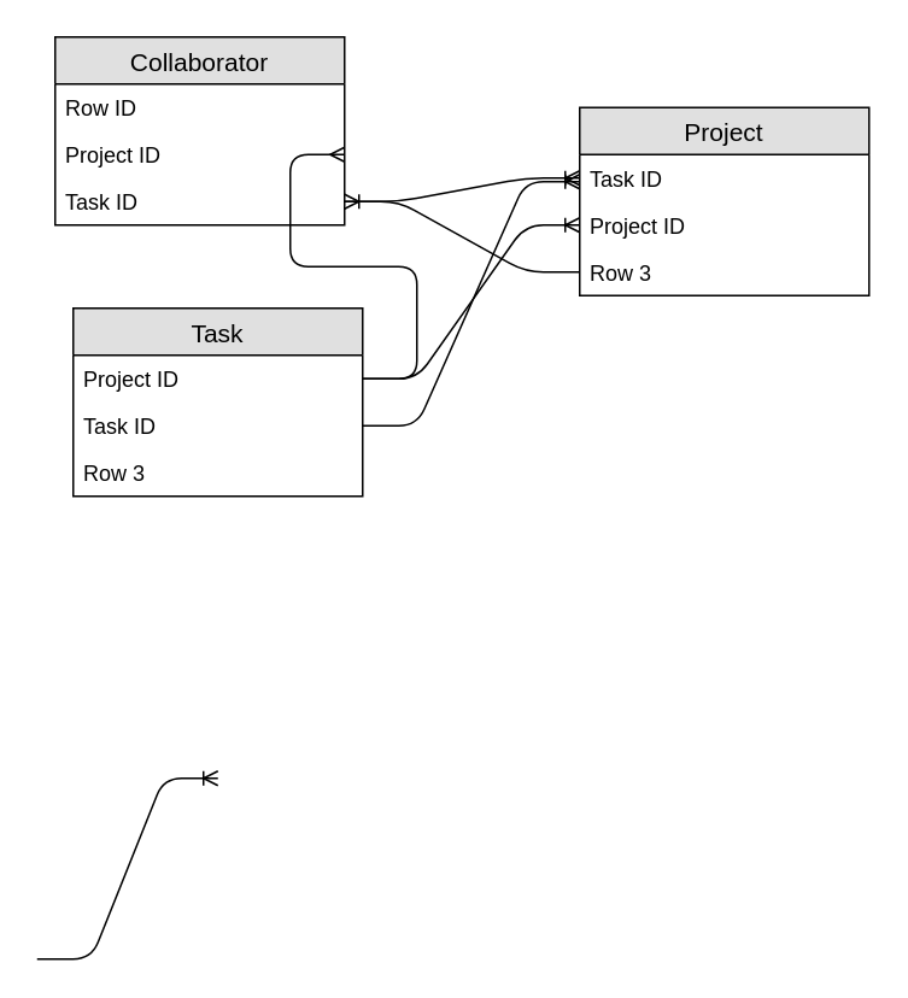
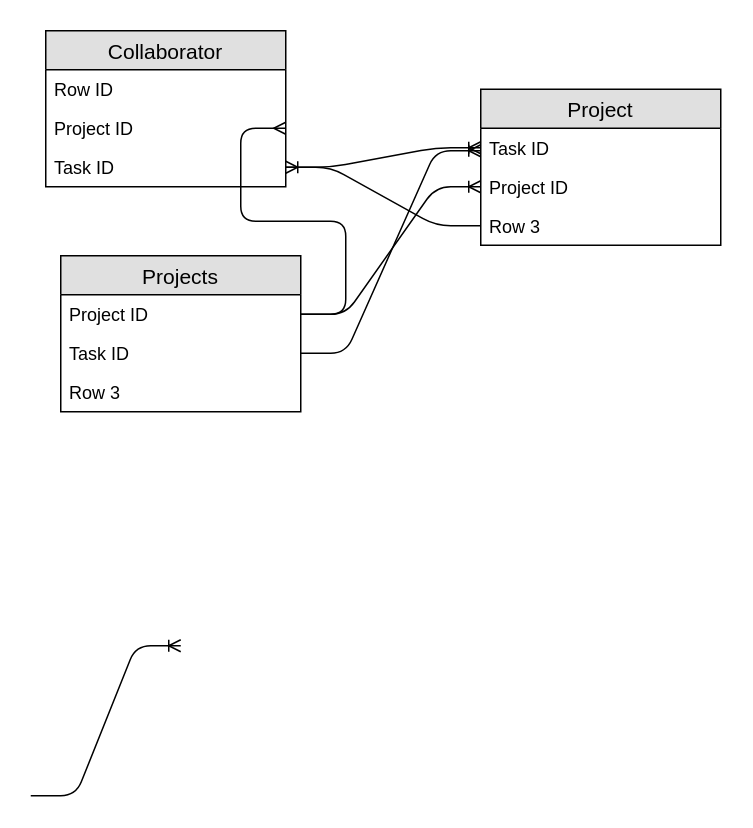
  <mxCell id="0" />
  <mxCell id="1" parent="0" />
  <mxCell id="2" value="Collaborator" style="swimlane;fontStyle=0;childLayout=stackLayout;horizontal=1;startSize=26;fillColor=#e0e0e0;horizontalStack=0;resizeParent=1;resizeParentMax=0;resizeLast=0;collapsible=1;marginBottom=0;swimlaneFillColor=#ffffff;align=center;fontSize=14;" vertex="1" parent="1"><mxGeometry x="30" y="20" width="160" height="104" as="geometry" /></mxCell>
  <mxCell id="3" value="Row ID" style="text;strokeColor=none;fillColor=none;spacingLeft=4;spacingRight=4;overflow=hidden;rotatable=0;points=[[0,0.5],[1,0.5]];portConstraint=eastwest;fontSize=12;" vertex="1" parent="2"><mxGeometry y="26" width="160" height="26" as="geometry" /></mxCell>
  <mxCell id="4" value="Project ID" style="text;strokeColor=none;fillColor=none;spacingLeft=4;spacingRight=4;overflow=hidden;rotatable=0;points=[[0,0.5],[1,0.5]];portConstraint=eastwest;fontSize=12;" vertex="1" parent="2"><mxGeometry y="52" width="160" height="26" as="geometry" /></mxCell>
  <mxCell id="5" value="Task ID" style="text;strokeColor=none;fillColor=none;spacingLeft=4;spacingRight=4;overflow=hidden;rotatable=0;points=[[0,0.5],[1,0.5]];portConstraint=eastwest;fontSize=12;" vertex="1" parent="2"><mxGeometry y="78" width="160" height="26" as="geometry" /></mxCell>
  <mxCell id="6" value="Project" style="swimlane;fontStyle=0;childLayout=stackLayout;horizontal=1;startSize=26;fillColor=#e0e0e0;horizontalStack=0;resizeParent=1;resizeParentMax=0;resizeLast=0;collapsible=1;marginBottom=0;swimlaneFillColor=#ffffff;align=center;fontSize=14;" vertex="1" parent="1"><mxGeometry x="320" y="59" width="160" height="104" as="geometry" /></mxCell>
  <mxCell id="7" value="Task ID" style="text;strokeColor=none;fillColor=none;spacingLeft=4;spacingRight=4;overflow=hidden;rotatable=0;points=[[0,0.5],[1,0.5]];portConstraint=eastwest;fontSize=12;" vertex="1" parent="6"><mxGeometry y="26" width="160" height="26" as="geometry" /></mxCell>
  <mxCell id="8" value="Project ID" style="text;strokeColor=none;fillColor=none;spacingLeft=4;spacingRight=4;overflow=hidden;rotatable=0;points=[[0,0.5],[1,0.5]];portConstraint=eastwest;fontSize=12;" vertex="1" parent="6"><mxGeometry y="52" width="160" height="26" as="geometry" /></mxCell>
  <mxCell id="9" value="Row 3" style="text;strokeColor=none;fillColor=none;spacingLeft=4;spacingRight=4;overflow=hidden;rotatable=0;points=[[0,0.5],[1,0.5]];portConstraint=eastwest;fontSize=12;" vertex="1" parent="6"><mxGeometry y="78" width="160" height="26" as="geometry" /></mxCell>
- <mxCell id="10" value="Task" style="swimlane;fontStyle=0;childLayout=stackLayout;horizontal=1;startSize=26;fillColor=#e0e0e0;horizontalStack=0;resizeParent=1;resizeParentMax=0;resizeLast=0;collapsible=1;marginBottom=0;swimlaneFillColor=#ffffff;align=center;fontSize=14;" vertex="1" parent="1"><mxGeometry x="40" y="170" width="160" height="104" as="geometry" /></mxCell>
+ <mxCell id="10" value="Projects" style="swimlane;fontStyle=0;childLayout=stackLayout;horizontal=1;startSize=26;fillColor=#e0e0e0;horizontalStack=0;resizeParent=1;resizeParentMax=0;resizeLast=0;collapsible=1;marginBottom=0;swimlaneFillColor=#ffffff;align=center;fontSize=14;" vertex="1" parent="1"><mxGeometry x="40" y="170" width="160" height="104" as="geometry" /></mxCell>
  <mxCell id="11" value="Project ID" style="text;strokeColor=none;fillColor=none;spacingLeft=4;spacingRight=4;overflow=hidden;rotatable=0;points=[[0,0.5],[1,0.5]];portConstraint=eastwest;fontSize=12;" vertex="1" parent="10"><mxGeometry y="26" width="160" height="26" as="geometry" /></mxCell>
  <mxCell id="12" value="Task ID" style="text;strokeColor=none;fillColor=none;spacingLeft=4;spacingRight=4;overflow=hidden;rotatable=0;points=[[0,0.5],[1,0.5]];portConstraint=eastwest;fontSize=12;" vertex="1" parent="10"><mxGeometry y="52" width="160" height="26" as="geometry" /></mxCell>
  <mxCell id="13" value="Row 3" style="text;strokeColor=none;fillColor=none;spacingLeft=4;spacingRight=4;overflow=hidden;rotatable=0;points=[[0,0.5],[1,0.5]];portConstraint=eastwest;fontSize=12;" vertex="1" parent="10"><mxGeometry y="78" width="160" height="26" as="geometry" /></mxCell>
  <mxCell id="14" value="" style="edgeStyle=entityRelationEdgeStyle;fontSize=12;html=1;endArrow=ERoneToMany;entryX=0;entryY=0.5;entryDx=0;entryDy=0;exitX=1;exitY=0.5;exitDx=0;exitDy=0;" edge="1" parent="1" source="11" target="8"><mxGeometry width="100" height="100" relative="1" as="geometry"><mxPoint x="30" y="400" as="sourcePoint" /><mxPoint x="130" y="300" as="targetPoint" /></mxGeometry></mxCell>
  <mxCell id="15" value="" style="edgeStyle=entityRelationEdgeStyle;fontSize=12;html=1;endArrow=ERmany;exitX=1;exitY=0.5;exitDx=0;exitDy=0;" edge="1" parent="1" source="11"><mxGeometry width="100" height="100" relative="1" as="geometry"><mxPoint x="30" y="400" as="sourcePoint" /><mxPoint x="190" y="85" as="targetPoint" /></mxGeometry></mxCell>
  <mxCell id="16" value="" style="edgeStyle=entityRelationEdgeStyle;fontSize=12;html=1;endArrow=ERoneToMany;entryX=0;entryY=0.5;entryDx=0;entryDy=0;exitX=1;exitY=0.5;exitDx=0;exitDy=0;" edge="1" parent="1" source="5" target="7"><mxGeometry width="100" height="100" relative="1" as="geometry"><mxPoint x="30" y="400" as="sourcePoint" /><mxPoint x="130" y="300" as="targetPoint" /></mxGeometry></mxCell>
  <mxCell id="17" value="" style="edgeStyle=entityRelationEdgeStyle;fontSize=12;html=1;endArrow=ERoneToMany;exitX=1;exitY=0.5;exitDx=0;exitDy=0;" edge="1" parent="1" source="12"><mxGeometry width="100" height="100" relative="1" as="geometry"><mxPoint x="30" y="400" as="sourcePoint" /><mxPoint x="320" y="100" as="targetPoint" /></mxGeometry></mxCell>
  <mxCell id="18" value="" style="edgeStyle=entityRelationEdgeStyle;fontSize=12;html=1;endArrow=ERoneToMany;entryX=1;entryY=0.5;entryDx=0;entryDy=0;exitX=0;exitY=0.5;exitDx=0;exitDy=0;" edge="1" parent="1" source="9" target="5"><mxGeometry width="100" height="100" relative="1" as="geometry"><mxPoint x="30" y="400" as="sourcePoint" /><mxPoint x="130" y="300" as="targetPoint" /></mxGeometry></mxCell>
  <mxCell id="19" value="" style="edgeStyle=entityRelationEdgeStyle;fontSize=12;html=1;endArrow=ERoneToMany;" edge="1" parent="1"><mxGeometry width="100" height="100" relative="1" as="geometry"><mxPoint x="20" y="530" as="sourcePoint" /><mxPoint x="120" y="430" as="targetPoint" /></mxGeometry></mxCell>
